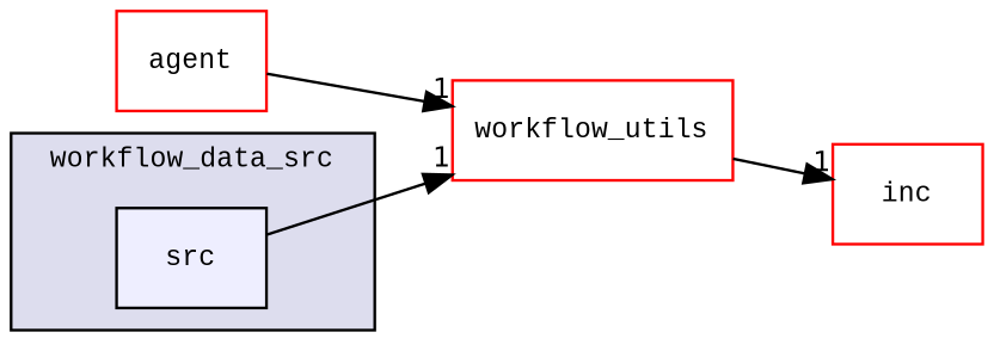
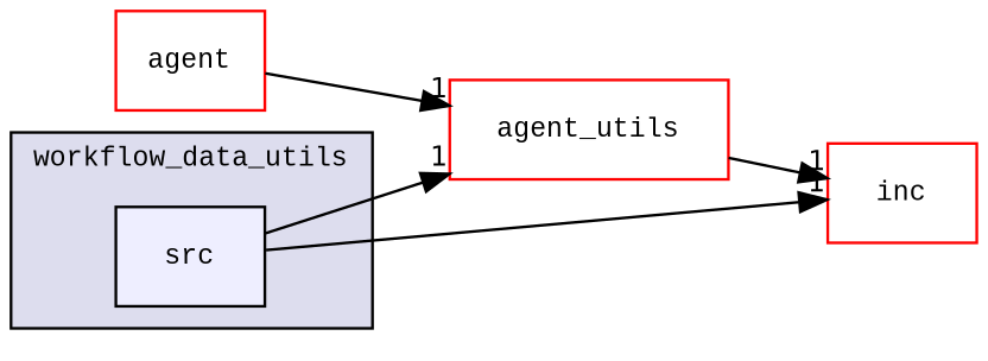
  digraph {
    compound=true
    fontname="Liberation Mono"
    rankdir=LR
    node [fillcolor=white fontname="Liberation Mono" fontsize=10 shape=box style=filled color=red]
    edge [fontname="Liberation Mono" headlabel=1 labeldistance=1.5 labelfontname=Helvetica labelfontsize=10]
    n1 [fillcolor="#eeeeff" label=src pencolor=black color=""]
-   n2 [label=workflow_utils]
+   n2 [label=agent_utils]
    n3 [label=inc]
    n4 [label=agent]
    subgraph cluster_1 {
      bgcolor="#ddddee"
      fontsize=10
-     label=workflow_data_src
+     label=workflow_data_utils
      pencolor=black
      n1
    }
    n1 -> n2
+   n1 -> n3
    n2 -> n3
    n4 -> n2
  }
